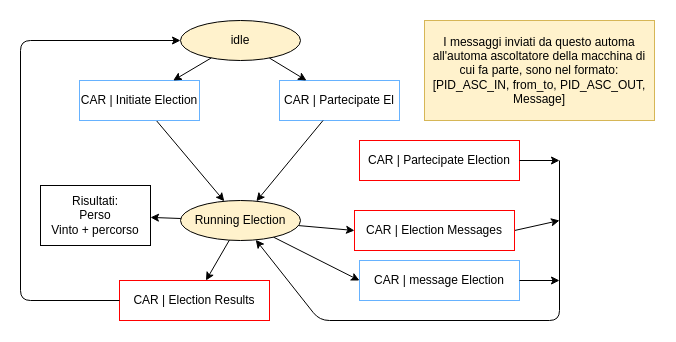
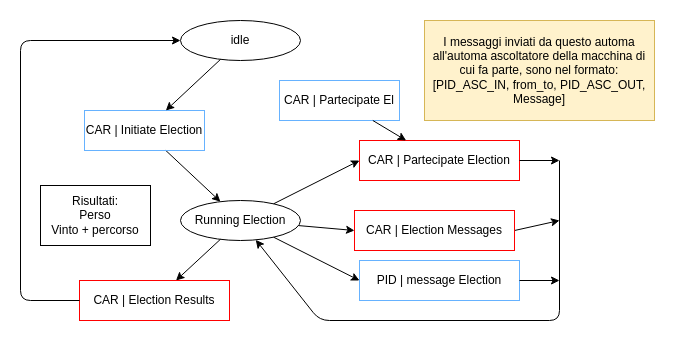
  <mxCell id="0" />
  <mxCell id="1" parent="0" />
- <mxCell id="2" value="Running Election" style="ellipse;whiteSpace=wrap;html=1;fillColor=#fff2cc;" parent="1" vertex="1"><mxGeometry x="180" y="200" width="120" height="40" as="geometry" /></mxCell>
+ <mxCell id="2" value="Running Election" style="ellipse;whiteSpace=wrap;html=1;" parent="1" vertex="1"><mxGeometry x="180" y="200" width="120" height="40" as="geometry" /></mxCell>
  <mxCell id="3" value="" style="endArrow=classic;html=1;" parent="1" source="4" target="2" edge="1"><mxGeometry width="50" height="50" relative="1" as="geometry"><mxPoint x="496" y="223.096" as="sourcePoint" /><mxPoint x="496" y="260" as="targetPoint" /><Array as="points" /></mxGeometry></mxCell>
- <mxCell id="4" value="CAR | Initiate Election" style="rounded=0;whiteSpace=wrap;html=1;strokeColor=#66B2FF;fillColor=none;" parent="1" vertex="1"><mxGeometry x="79" y="80" width="120" height="40" as="geometry" /></mxCell>
+ <mxCell id="4" value="CAR | Initiate Election" style="rounded=0;whiteSpace=wrap;html=1;strokeColor=#66B2FF;fillColor=none;" parent="1" vertex="1"><mxGeometry x="84" y="110" width="120" height="40" as="geometry" /></mxCell>
  <mxCell id="5" value="" style="endArrow=classic;html=1;" parent="1" source="2" target="6" edge="1"><mxGeometry width="50" height="50" relative="1" as="geometry"><mxPoint x="516" y="250" as="sourcePoint" /><mxPoint x="201.833" y="268" as="targetPoint" /></mxGeometry></mxCell>
- <mxCell id="6" value="CAR | Election Results" style="rounded=0;whiteSpace=wrap;html=1;strokeColor=#FF0000;" parent="1" vertex="1"><mxGeometry x="119" y="280" width="150" height="40" as="geometry" /></mxCell>
- <mxCell id="7" value="idle" style="ellipse;whiteSpace=wrap;html=1;fillColor=#fff2cc;" parent="1" vertex="1"><mxGeometry x="180" y="20" width="120" height="40" as="geometry" /></mxCell>
+ <mxCell id="6" value="CAR | Election Results" style="rounded=0;whiteSpace=wrap;html=1;strokeColor=#FF0000;" parent="1" vertex="1"><mxGeometry x="79" y="280" width="150" height="40" as="geometry" /></mxCell>
+ <mxCell id="7" value="idle" style="ellipse;whiteSpace=wrap;html=1;" parent="1" vertex="1"><mxGeometry x="180" y="20" width="120" height="40" as="geometry" /></mxCell>
  <mxCell id="8" value="" style="endArrow=classic;html=1;" parent="1" source="7" target="4" edge="1"><mxGeometry width="50" height="50" relative="1" as="geometry"><mxPoint x="370" y="120" as="sourcePoint" /><mxPoint x="420" y="70" as="targetPoint" /></mxGeometry></mxCell>
  <mxCell id="9" value="" style="endArrow=classic;html=1;exitX=0;exitY=0.5;exitDx=0;exitDy=0;" parent="1" source="6" target="7" edge="1"><mxGeometry width="50" height="50" relative="1" as="geometry"><mxPoint x="70" y="230" as="sourcePoint" /><mxPoint x="120" y="180" as="targetPoint" /><Array as="points"><mxPoint x="20" y="300" /><mxPoint x="20" y="40" /></Array></mxGeometry></mxCell>
  <mxCell id="10" value="CAR | Partecipate El" style="rounded=0;whiteSpace=wrap;html=1;strokeColor=#66B2FF;fillColor=none;" parent="1" vertex="1"><mxGeometry x="279" y="80" width="120" height="40" as="geometry" /></mxCell>
  <mxCell id="11" value="CAR | Partecipate Election" style="rounded=0;whiteSpace=wrap;html=1;strokeColor=#FF0000;fillColor=none;" parent="1" vertex="1"><mxGeometry x="359" y="140" width="160" height="40" as="geometry" /></mxCell>
- <mxCell id="12" value="" style="endArrow=classic;html=1;" parent="1" source="7" target="10" edge="1"><mxGeometry width="50" height="50" relative="1" as="geometry"><mxPoint x="420" y="75" as="sourcePoint" /><mxPoint x="470" y="25" as="targetPoint" /></mxGeometry></mxCell>
- <mxCell id="13" value="" style="endArrow=classic;html=1;" parent="1" source="10" target="2" edge="1"><mxGeometry width="50" height="50" relative="1" as="geometry"><mxPoint x="341.064" y="140" as="sourcePoint" /><mxPoint x="450" y="175" as="targetPoint" /></mxGeometry></mxCell>
- <mxCell id="14" value="CAR | message Election" style="rounded=0;whiteSpace=wrap;html=1;strokeColor=#66B2FF;fillColor=none;" parent="1" vertex="1"><mxGeometry x="359" y="260" width="160" height="40" as="geometry" /></mxCell>
- <mxCell id="15" value="" style="endArrow=classic;html=1;" parent="1" source="2" target="23" edge="1"><mxGeometry width="50" height="50" relative="1" as="geometry"><mxPoint x="330" y="250" as="sourcePoint" /><mxPoint x="380" y="200" as="targetPoint" /></mxGeometry></mxCell>
+ <mxCell id="13" value="" style="endArrow=classic;html=1;" parent="1" source="10" target="11" edge="1"><mxGeometry width="50" height="50" relative="1" as="geometry"><mxPoint x="341.064" y="140" as="sourcePoint" /><mxPoint x="450" y="175" as="targetPoint" /></mxGeometry></mxCell>
+ <mxCell id="14" value="PID | message Election" style="rounded=0;whiteSpace=wrap;html=1;strokeColor=#66B2FF;fillColor=none;" parent="1" vertex="1"><mxGeometry x="359" y="260" width="160" height="40" as="geometry" /></mxCell>
+ <mxCell id="15" value="" style="endArrow=classic;html=1;entryX=0;entryY=0.5;entryDx=0;entryDy=0;" parent="1" source="2" target="11" edge="1"><mxGeometry width="50" height="50" relative="1" as="geometry"><mxPoint x="330" y="250" as="sourcePoint" /><mxPoint x="380" y="200" as="targetPoint" /></mxGeometry></mxCell>
  <mxCell id="16" value="" style="endArrow=classic;html=1;entryX=0;entryY=0.5;entryDx=0;entryDy=0;" parent="1" source="2" target="14" edge="1"><mxGeometry width="50" height="50" relative="1" as="geometry"><mxPoint x="320" y="270" as="sourcePoint" /><mxPoint x="370" y="220" as="targetPoint" /></mxGeometry></mxCell>
  <mxCell id="17" value="" style="endArrow=classic;html=1;entryX=0;entryY=0.5;entryDx=0;entryDy=0;" parent="1" source="2" target="22" edge="1"><mxGeometry width="50" height="50" relative="1" as="geometry"><mxPoint x="320" y="300" as="sourcePoint" /><mxPoint x="379" y="235" as="targetPoint" /></mxGeometry></mxCell>
  <mxCell id="18" value="" style="endArrow=classic;html=1;exitX=1;exitY=0.5;exitDx=0;exitDy=0;" parent="1" source="14" edge="1"><mxGeometry width="50" height="50" relative="1" as="geometry"><mxPoint x="570" y="220" as="sourcePoint" /><mxPoint x="559" y="280" as="targetPoint" /></mxGeometry></mxCell>
  <mxCell id="19" value="" style="endArrow=classic;html=1;exitX=1;exitY=0.5;exitDx=0;exitDy=0;" parent="1" source="11" edge="1"><mxGeometry width="50" height="50" relative="1" as="geometry"><mxPoint x="570" y="180" as="sourcePoint" /><mxPoint x="559" y="160" as="targetPoint" /></mxGeometry></mxCell>
  <mxCell id="20" value="" style="endArrow=classic;html=1;exitX=1;exitY=0.5;exitDx=0;exitDy=0;" parent="1" source="22" edge="1"><mxGeometry width="50" height="50" relative="1" as="geometry"><mxPoint x="539" y="215" as="sourcePoint" /><mxPoint x="559" y="220" as="targetPoint" /></mxGeometry></mxCell>
  <mxCell id="21" value="" style="endArrow=classic;html=1;" parent="1" target="2" edge="1"><mxGeometry width="50" height="50" relative="1" as="geometry"><mxPoint x="559" y="160" as="sourcePoint" /><mxPoint x="620" y="300" as="targetPoint" /><Array as="points"><mxPoint x="559" y="320" /><mxPoint x="319" y="320" /></Array></mxGeometry></mxCell>
  <mxCell id="22" value="CAR | Election Messages" style="rounded=0;whiteSpace=wrap;html=1;strokeColor=#FF0000;fillColor=none;" parent="1" vertex="1"><mxGeometry x="354" y="210" width="160" height="40" as="geometry" /></mxCell>
  <mxCell id="23" value="&lt;span style=&quot;text-align: left ; white-space: normal&quot;&gt;Risultati:&lt;/span&gt;&lt;br style=&quot;text-align: left ; white-space: normal&quot;&gt;&lt;span style=&quot;text-align: left ; white-space: normal&quot;&gt;Perso&lt;/span&gt;&lt;br style=&quot;text-align: left ; white-space: normal&quot;&gt;&lt;span style=&quot;text-align: left ; white-space: normal&quot;&gt;Vinto + percorso&lt;/span&gt;" style="rounded=0;whiteSpace=wrap;html=1;" parent="1" vertex="1"><mxGeometry x="40" y="185" width="110" height="60" as="geometry" /></mxCell>
  <mxCell id="24" value="I messaggi inviati da questo automa all'automa ascoltatore della macchina di cui fa parte, sono nel formato:&lt;br&gt;[PID_ASC_IN, from_to, PID_ASC_OUT, Message]" style="rounded=0;whiteSpace=wrap;html=1;fillColor=#fff2cc;strokeColor=#d6b656;" parent="1" vertex="1"><mxGeometry x="424" y="20" width="230" height="100" as="geometry" /></mxCell>
